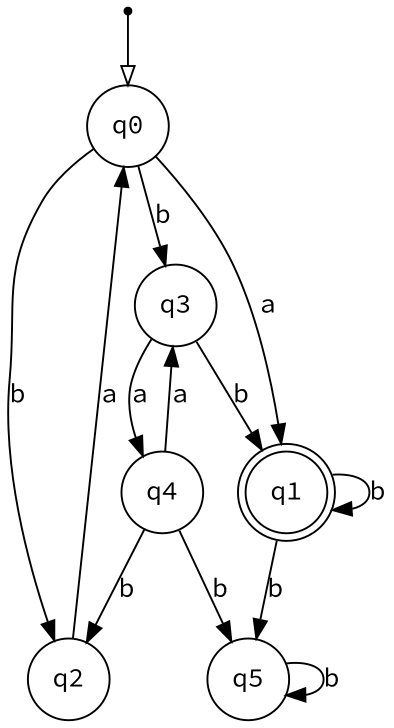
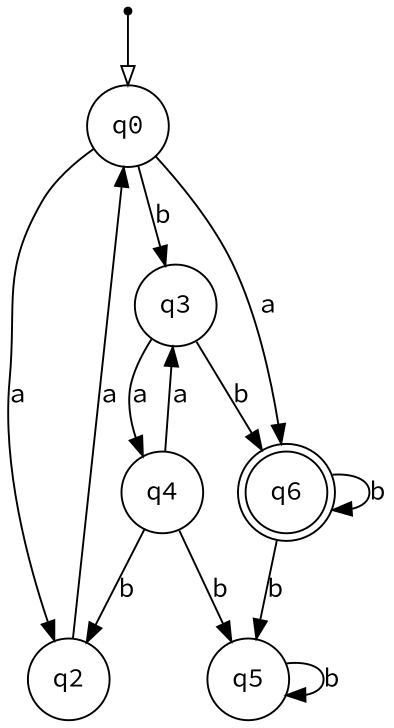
  digraph {
    fontname="Source Code Pro"
    node [fontname="Source Code Pro" shape=circle]
    edge [fontname="Source Code Pro"]
    __start [shape=point]
    q0
    q2
    q3
-   q1 [shape=doublecircle]
+   q1 [shape=doublecircle label=q6]
    q4
    q5
    __start -> q0 [arrowhead=empty]
-   q0 -> q2 [label=b]
+   q0 -> q2 [label=a]
    q0 -> q3 [label=b]
    q0 -> q1 [label=a]
    q2 -> q0 [label=a]
    q3 -> q1 [label=b]
    q3 -> q4 [label=a]
    q1 -> q1 [label=b]
    q1 -> q5 [label=b]
    q4 -> q2 [label=b]
    q4 -> q3 [label=a]
    q4 -> q5 [label=b]
    q5 -> q5 [label=b]
  }
